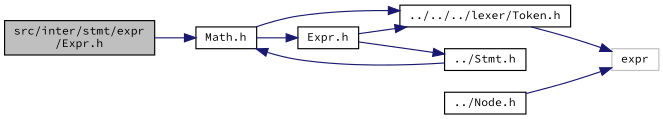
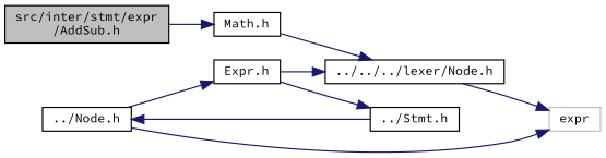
  digraph {
    fontname="Source Code Pro"
    rankdir=LR
    node [color=black fillcolor=white fontname="Source Code Pro" fontsize=10 shape=record style=filled]
    edge [color=midnightblue fontname="Source Code Pro" fontsize=10 labelfontname=Helvetica labelfontsize=10 style=solid]
-   n1 [fillcolor=grey75 fontcolor=black height=0.2 label="src/inter/stmt/expr\l/Expr.h" width=0.4]
+   n1 [fillcolor=grey75 fontcolor=black height=0.2 label="src/inter/stmt/expr\l/AddSub.h" width=0.4]
    n2 [height=0.2 label="Math.h" width=0.4]
-   n3 [height=0.2 label="../../../lexer/Token.h" width=0.4]
+   n3 [height=0.2 label="../../../lexer/Node.h" width=0.4]
    n4 [height=0.2 label="Expr.h" width=0.4]
    n5 [color=grey75 height=0.2 label=expr width=0.4]
    n6 [height=0.2 label="../Stmt.h" width=0.4]
    n7 [height=0.2 label="../Node.h" width=0.4]
    n1 -> n2
    n2 -> n3
-   n2 -> n4
+   n7 -> n4
    n3 -> n5
    n4 -> n3
    n4 -> n6
-   n6 -> n2
+   n6 -> n7
    n7 -> n5
  }
